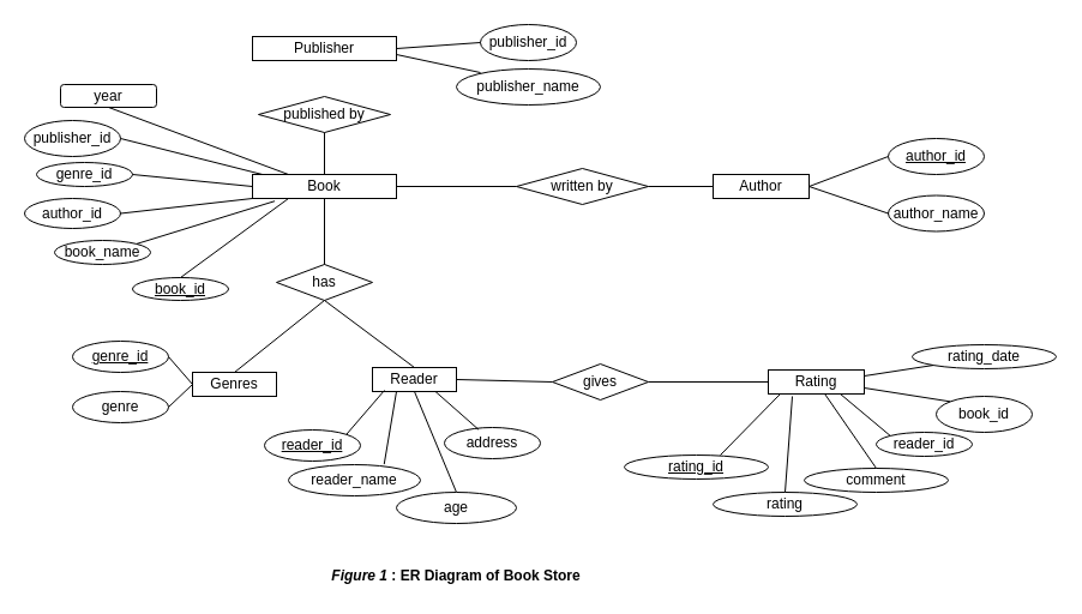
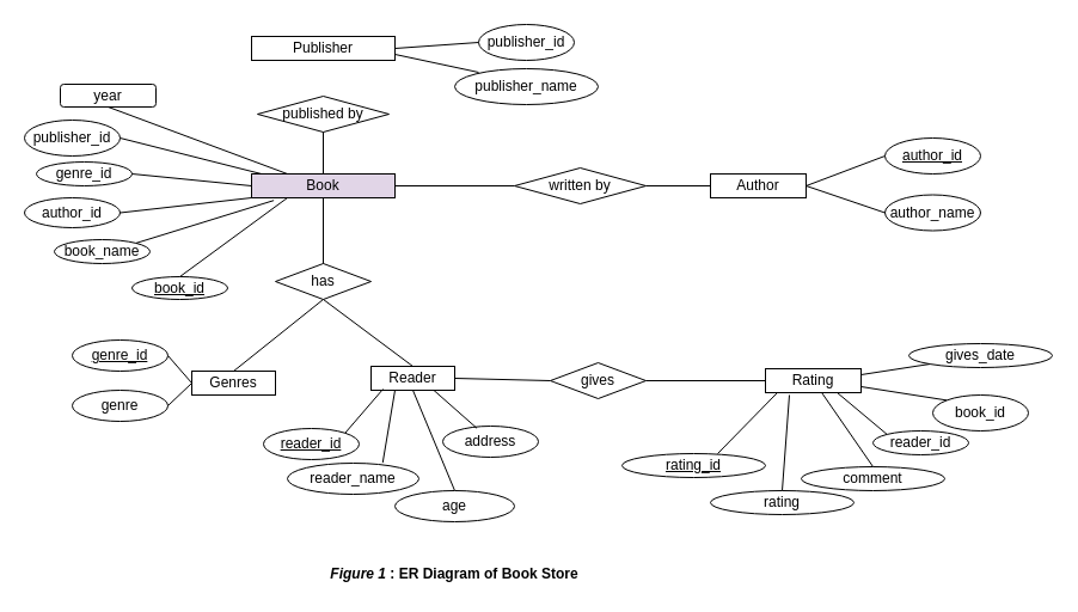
  <mxCell id="0" />
  <mxCell id="1" parent="0" />
  <mxCell id="2" value="&lt;span&gt;genre_id&lt;/span&gt;" style="ellipse;whiteSpace=wrap;html=1;" parent="1" vertex="1"><mxGeometry x="30" y="135" width="80" height="20" as="geometry" /></mxCell>
  <mxCell id="3" value="publisher_id" style="ellipse;whiteSpace=wrap;html=1;" parent="1" vertex="1"><mxGeometry x="20" y="100" width="80" height="30" as="geometry" /></mxCell>
  <mxCell id="4" value="year" style="whiteSpace=wrap;html=1;rounded=1;" parent="1" vertex="1"><mxGeometry x="50" y="70" width="80" height="19" as="geometry" /></mxCell>
  <mxCell id="5" value="" style="endArrow=none;html=1;exitX=0.115;exitY=0.07;exitDx=0;exitDy=0;exitPerimeter=0;" parent="1" source="56" edge="1"><mxGeometry width="50" height="50" relative="1" as="geometry"><mxPoint x="550" y="270" as="sourcePoint" /><mxPoint x="100" y="115" as="targetPoint" /><Array as="points" /></mxGeometry></mxCell>
  <mxCell id="6" value="" style="endArrow=none;html=1;exitX=0.25;exitY=0;exitDx=0;exitDy=0;entryX=0.5;entryY=1;entryDx=0;entryDy=0;" parent="1" source="56" edge="1" target="4"><mxGeometry width="50" height="50" relative="1" as="geometry"><mxPoint x="346" y="84" as="sourcePoint" /><mxPoint x="350" y="50" as="targetPoint" /><Array as="points" /></mxGeometry></mxCell>
  <mxCell id="7" value="" style="endArrow=none;html=1;entryX=1;entryY=0.5;entryDx=0;entryDy=0;exitX=0;exitY=0.5;exitDx=0;exitDy=0;" parent="1" source="56" target="2" edge="1"><mxGeometry width="50" height="50" relative="1" as="geometry"><mxPoint x="194" y="91" as="sourcePoint" /><mxPoint x="194" y="60" as="targetPoint" /><Array as="points" /></mxGeometry></mxCell>
  <mxCell id="8" value="" style="endArrow=none;html=1;entryX=0.5;entryY=1;entryDx=0;entryDy=0;exitX=0.5;exitY=0;exitDx=0;exitDy=0;" parent="1" source="40" target="56" edge="1"><mxGeometry width="50" height="50" relative="1" as="geometry"><mxPoint x="309" y="139" as="sourcePoint" /><mxPoint x="309" y="108" as="targetPoint" /><Array as="points" /></mxGeometry></mxCell>
  <mxCell id="9" value="" style="endArrow=none;html=1;entryX=0.5;entryY=1;entryDx=0;entryDy=0;" parent="1" edge="1" source="56"><mxGeometry width="50" height="50" relative="1" as="geometry"><mxPoint x="270" y="170" as="sourcePoint" /><mxPoint x="270" y="150" as="targetPoint" /></mxGeometry></mxCell>
  <mxCell id="10" value="written by" style="rhombus;whiteSpace=wrap;html=1;" parent="1" vertex="1"><mxGeometry x="430" y="140" width="110" height="30" as="geometry" /></mxCell>
  <mxCell id="11" value="" style="endArrow=none;html=1;entryX=0;entryY=0.5;entryDx=0;entryDy=0;exitX=1;exitY=0.5;exitDx=0;exitDy=0;" parent="1" source="56" target="10" edge="1"><mxGeometry width="50" height="50" relative="1" as="geometry"><mxPoint x="520" y="270" as="sourcePoint" /><mxPoint x="570" y="220" as="targetPoint" /></mxGeometry></mxCell>
  <mxCell id="12" value="" style="endArrow=none;html=1;exitX=1;exitY=0.5;exitDx=0;exitDy=0;entryX=0;entryY=0.5;entryDx=0;entryDy=0;" parent="1" source="10" target="48" edge="1"><mxGeometry width="50" height="50" relative="1" as="geometry"><mxPoint x="520" y="270" as="sourcePoint" /><mxPoint x="570" y="220" as="targetPoint" /></mxGeometry></mxCell>
  <mxCell id="13" value="&lt;u&gt;author_id&lt;/u&gt;" style="ellipse;whiteSpace=wrap;html=1;" parent="1" vertex="1"><mxGeometry x="740" y="115" width="80" height="30" as="geometry" /></mxCell>
  <mxCell id="14" value="author_name" style="ellipse;whiteSpace=wrap;html=1;" parent="1" vertex="1"><mxGeometry x="740" y="162.5" width="80" height="30" as="geometry" /></mxCell>
  <mxCell id="15" value="" style="endArrow=none;html=1;exitX=1;exitY=0.5;exitDx=0;exitDy=0;entryX=0;entryY=0.5;entryDx=0;entryDy=0;" parent="1" target="13" edge="1" source="48"><mxGeometry width="50" height="50" relative="1" as="geometry"><mxPoint x="530" y="80" as="sourcePoint" /><mxPoint x="690" y="76" as="targetPoint" /></mxGeometry></mxCell>
  <mxCell id="16" value="" style="endArrow=none;html=1;entryX=0;entryY=0.5;entryDx=0;entryDy=0;exitX=1;exitY=0.5;exitDx=0;exitDy=0;" parent="1" source="48" target="14" edge="1"><mxGeometry width="50" height="50" relative="1" as="geometry"><mxPoint x="630" y="90" as="sourcePoint" /><mxPoint x="690" y="109" as="targetPoint" /></mxGeometry></mxCell>
  <mxCell id="17" value="gives" style="rhombus;whiteSpace=wrap;html=1;" parent="1" vertex="1"><mxGeometry x="460" y="303" width="80" height="30" as="geometry" /></mxCell>
  <mxCell id="18" value="Rating" style="rounded=0;whiteSpace=wrap;html=1;" parent="1" vertex="1"><mxGeometry x="640" y="308" width="80" height="20" as="geometry" /></mxCell>
  <mxCell id="19" value="" style="endArrow=none;html=1;exitX=0;exitY=0.5;exitDx=0;exitDy=0;entryX=1;entryY=0.5;entryDx=0;entryDy=0;" parent="1" edge="1" target="37" source="17"><mxGeometry width="50" height="50" relative="1" as="geometry"><mxPoint x="540" y="274" as="sourcePoint" /><mxPoint x="540" y="244" as="targetPoint" /></mxGeometry></mxCell>
  <mxCell id="20" value="book_id" style="ellipse;whiteSpace=wrap;html=1;" parent="1" vertex="1"><mxGeometry x="780" y="330" width="80" height="30" as="geometry" /></mxCell>
  <mxCell id="21" value="reader_id" style="ellipse;whiteSpace=wrap;html=1;" parent="1" vertex="1"><mxGeometry x="730" y="360" width="80" height="20" as="geometry" /></mxCell>
  <mxCell id="22" value="" style="endArrow=none;html=1;entryX=0;entryY=0;entryDx=0;entryDy=0;exitX=1;exitY=0.75;exitDx=0;exitDy=0;" parent="1" source="18" target="20" edge="1"><mxGeometry width="50" height="50" relative="1" as="geometry"><mxPoint x="570" y="190" as="sourcePoint" /><mxPoint x="570" y="220" as="targetPoint" /></mxGeometry></mxCell>
  <mxCell id="23" value="" style="endArrow=none;html=1;entryX=0;entryY=0;entryDx=0;entryDy=0;exitX=0.75;exitY=1;exitDx=0;exitDy=0;" parent="1" source="18" target="21" edge="1"><mxGeometry width="50" height="50" relative="1" as="geometry"><mxPoint x="520" y="270" as="sourcePoint" /><mxPoint x="570" y="220" as="targetPoint" /></mxGeometry></mxCell>
  <mxCell id="24" value="&lt;span&gt;book_name&lt;/span&gt;" style="ellipse;whiteSpace=wrap;html=1;" parent="1" vertex="1"><mxGeometry x="45" y="200" width="80" height="20" as="geometry" /></mxCell>
  <mxCell id="25" value="comment" style="ellipse;whiteSpace=wrap;html=1;" parent="1" vertex="1"><mxGeometry x="670" y="390" width="120" height="20" as="geometry" /></mxCell>
  <mxCell id="26" value="rating" style="ellipse;whiteSpace=wrap;html=1;" parent="1" vertex="1"><mxGeometry x="594" y="410" width="120" height="20" as="geometry" /></mxCell>
  <mxCell id="27" value="&lt;u&gt;rating_id&lt;/u&gt;" style="ellipse;whiteSpace=wrap;html=1;" parent="1" vertex="1"><mxGeometry x="520" y="379" width="120" height="20" as="geometry" /></mxCell>
  <mxCell id="28" value="" style="endArrow=none;html=1;exitX=1;exitY=0;exitDx=0;exitDy=0;entryX=0.155;entryY=1.11;entryDx=0;entryDy=0;entryPerimeter=0;" parent="1" source="24" target="56" edge="1"><mxGeometry width="50" height="50" relative="1" as="geometry"><mxPoint x="520" y="270" as="sourcePoint" /><mxPoint x="220" y="101" as="targetPoint" /></mxGeometry></mxCell>
  <mxCell id="29" value="" style="endArrow=none;html=1;entryX=0.592;entryY=1.02;entryDx=0;entryDy=0;entryPerimeter=0;exitX=0.5;exitY=0;exitDx=0;exitDy=0;" parent="1" source="25" edge="1" target="18"><mxGeometry width="50" height="50" relative="1" as="geometry"><mxPoint x="600" y="336" as="sourcePoint" /><mxPoint x="570" y="270" as="targetPoint" /></mxGeometry></mxCell>
  <mxCell id="30" value="" style="endArrow=none;html=1;exitX=0.5;exitY=0;exitDx=0;exitDy=0;" parent="1" source="26" edge="1"><mxGeometry width="50" height="50" relative="1" as="geometry"><mxPoint x="520" y="270" as="sourcePoint" /><mxPoint x="660" y="330" as="targetPoint" /></mxGeometry></mxCell>
  <mxCell id="31" value="" style="endArrow=none;html=1;" parent="1" edge="1"><mxGeometry width="50" height="50" relative="1" as="geometry"><mxPoint x="650" y="328" as="sourcePoint" /><mxPoint x="600" y="379" as="targetPoint" /></mxGeometry></mxCell>
  <mxCell id="32" value="author_id" style="ellipse;whiteSpace=wrap;html=1;" parent="1" vertex="1"><mxGeometry x="20" y="165" width="80" height="25" as="geometry" /></mxCell>
  <mxCell id="33" value="&lt;span&gt;reader_name&lt;/span&gt;" style="ellipse;whiteSpace=wrap;html=1;" parent="1" vertex="1"><mxGeometry x="240" y="387" width="110" height="26" as="geometry" /></mxCell>
  <mxCell id="34" value="" style="endArrow=none;html=1;exitX=1;exitY=0.5;exitDx=0;exitDy=0;entryX=0;entryY=1;entryDx=0;entryDy=0;" parent="1" source="32" edge="1" target="56"><mxGeometry width="50" height="50" relative="1" as="geometry"><mxPoint x="520" y="280" as="sourcePoint" /><mxPoint y="182" as="targetPoint" x="160" /></mxGeometry></mxCell>
  <mxCell id="35" value="" style="endArrow=none;html=1;exitX=0.725;exitY=-0.015;exitDx=0;exitDy=0;exitPerimeter=0;" parent="1" source="33" edge="1"><mxGeometry width="50" height="50" relative="1" as="geometry"><mxPoint y="261" as="sourcePoint" x="160" /><mxPoint x="330" y="326" as="targetPoint" /></mxGeometry></mxCell>
  <mxCell id="36" value="" style="endArrow=none;html=1;exitX=0;exitY=0.5;exitDx=0;exitDy=0;entryX=1;entryY=0.5;entryDx=0;entryDy=0;" edge="1" parent="1" source="18" target="17"><mxGeometry width="50" height="50" relative="1" as="geometry"><mxPoint x="360" y="190" as="sourcePoint" /><mxPoint x="320" y="190" as="targetPoint" /></mxGeometry></mxCell>
  <mxCell id="37" value="Reader" style="rounded=0;whiteSpace=wrap;html=1;" parent="1" vertex="1"><mxGeometry x="310" y="306" width="70" height="20" as="geometry" /></mxCell>
  <mxCell id="38" value="" style="endArrow=none;html=1;exitX=0.5;exitY=0;exitDx=0;exitDy=0;" edge="1" parent="1" source="39"><mxGeometry width="50" height="50" relative="1" as="geometry"><mxPoint x="220" y="432" as="sourcePoint" /><mxPoint x="345" y="326" as="targetPoint" /><Array as="points" /></mxGeometry></mxCell>
  <mxCell id="39" value="age" style="ellipse;whiteSpace=wrap;html=1;" parent="1" vertex="1"><mxGeometry x="330" y="410" width="100" height="26" as="geometry" /></mxCell>
  <mxCell id="40" value="has" style="rhombus;whiteSpace=wrap;html=1;" parent="1" vertex="1"><mxGeometry x="230" y="220" width="80" height="30" as="geometry" /></mxCell>
  <mxCell id="41" value="" style="endArrow=none;html=1;exitX=0.5;exitY=1;exitDx=0;exitDy=0;entryX=0.5;entryY=0;entryDx=0;entryDy=0;" edge="1" parent="1" source="40" target="37"><mxGeometry width="50" height="50" relative="1" as="geometry"><mxPoint x="280" y="160" as="sourcePoint" /><mxPoint x="345" y="310" as="targetPoint" /><Array as="points" /></mxGeometry></mxCell>
  <mxCell id="42" value="address" style="ellipse;whiteSpace=wrap;html=1;" vertex="1" parent="1"><mxGeometry x="370" y="356" width="80" height="26" as="geometry" /></mxCell>
  <mxCell id="43" value="&lt;u&gt;reader_id&lt;/u&gt;" style="ellipse;whiteSpace=wrap;html=1;" vertex="1" parent="1"><mxGeometry x="220" y="358" width="80" height="26" as="geometry" /></mxCell>
  <mxCell id="44" value="" style="endArrow=none;html=1;exitX=1;exitY=0;exitDx=0;exitDy=0;" edge="1" parent="1"><mxGeometry width="50" height="50" relative="1" as="geometry"><mxPoint x="288.284" y="361.808" as="sourcePoint" /><mxPoint x="320" y="325" as="targetPoint" /><Array as="points" /></mxGeometry></mxCell>
  <mxCell id="45" value="" style="endArrow=none;html=1;exitX=0.357;exitY=0.069;exitDx=0;exitDy=0;entryX=0.75;entryY=1;entryDx=0;entryDy=0;exitPerimeter=0;" edge="1" parent="1" source="42" target="37"><mxGeometry width="50" height="50" relative="1" as="geometry"><mxPoint x="213.891" y="353.808" as="sourcePoint" /><mxPoint x="269.38" y="284.2" as="targetPoint" /></mxGeometry></mxCell>
  <mxCell id="46" value="&lt;b&gt;&lt;i&gt;Figure 1&lt;/i&gt; : ER Diagram of Book Store&lt;/b&gt;" style="text;html=1;strokeColor=none;fillColor=none;align=center;verticalAlign=middle;whiteSpace=wrap;rounded=0;" vertex="1" parent="1"><mxGeometry x="50" y="470" width="660" height="20" as="geometry" /></mxCell>
  <mxCell id="47" value="&lt;span&gt;&lt;u&gt;book_id&lt;/u&gt;&lt;/span&gt;" style="ellipse;whiteSpace=wrap;html=1;" vertex="1" parent="1"><mxGeometry x="110" y="231" width="80" height="19" as="geometry" /></mxCell>
  <mxCell id="48" value="Author" style="rounded=0;whiteSpace=wrap;html=1;" parent="1" vertex="1"><mxGeometry x="594" y="145" width="80" height="20" as="geometry" /></mxCell>
  <mxCell id="49" value="" style="endArrow=none;html=1;entryX=0.5;entryY=0;entryDx=0;entryDy=0;exitX=0.25;exitY=1;exitDx=0;exitDy=0;" edge="1" parent="1" source="56" target="47"><mxGeometry width="50" height="50" relative="1" as="geometry"><mxPoint x="320" y="80" as="sourcePoint" /><mxPoint x="355.36" y="49.392" as="targetPoint" /><Array as="points" /></mxGeometry></mxCell>
  <mxCell id="50" value="Genres" style="rounded=0;whiteSpace=wrap;html=1;" vertex="1" parent="1"><mxGeometry y="310" width="70" height="20" as="geometry" x="160" /></mxCell>
  <mxCell id="51" value="" style="endArrow=none;html=1;exitX=0.5;exitY=1;exitDx=0;exitDy=0;entryX=0.5;entryY=0;entryDx=0;entryDy=0;" edge="1" parent="1" source="40" target="50"><mxGeometry width="50" height="50" relative="1" as="geometry"><mxPoint x="280" y="190" as="sourcePoint" /><mxPoint x="355" y="253" as="targetPoint" /><Array as="points" /></mxGeometry></mxCell>
  <mxCell id="52" value="&lt;u&gt;genre_id&lt;/u&gt;" style="ellipse;whiteSpace=wrap;html=1;" vertex="1" parent="1"><mxGeometry x="60" y="284" width="80" height="26" as="geometry" /></mxCell>
  <mxCell id="53" value="genre" style="ellipse;whiteSpace=wrap;html=1;" vertex="1" parent="1"><mxGeometry x="60" y="326" width="80" height="26" as="geometry" /></mxCell>
  <mxCell id="54" value="" style="endArrow=none;html=1;exitX=1;exitY=0.5;exitDx=0;exitDy=0;entryX=0;entryY=0.5;entryDx=0;entryDy=0;" edge="1" parent="1" source="52" target="50"><mxGeometry width="50" height="50" relative="1" as="geometry"><mxPoint x="258.284" y="306.808" as="sourcePoint" /><mxPoint x="330" y="273" as="targetPoint" /><Array as="points" /></mxGeometry></mxCell>
  <mxCell id="55" value="" style="endArrow=none;html=1;exitX=1;exitY=0.5;exitDx=0;exitDy=0;entryX=0;entryY=0.5;entryDx=0;entryDy=0;" edge="1" parent="1" source="53" target="50"><mxGeometry width="50" height="50" relative="1" as="geometry"><mxPoint x="140" y="235" as="sourcePoint" /><mxPoint x="190" y="250" as="targetPoint" /><Array as="points" /></mxGeometry></mxCell>
- <mxCell id="56" value="Book" style="rounded=0;whiteSpace=wrap;html=1;" parent="1" vertex="1"><mxGeometry x="210" y="145" width="120" height="20" as="geometry" /></mxCell>
+ <mxCell id="56" value="Book" style="rounded=0;whiteSpace=wrap;html=1;fillColor=#e1d5e7;" parent="1" vertex="1"><mxGeometry x="210" y="145" width="120" height="20" as="geometry" /></mxCell>
  <mxCell id="57" value="" style="endArrow=none;html=1;entryX=0.5;entryY=1;entryDx=0;entryDy=0;" edge="1" parent="1" source="40" target="56"><mxGeometry width="50" height="50" relative="1" as="geometry"><mxPoint x="270" y="220" as="sourcePoint" /><mxPoint x="270" y="150" as="targetPoint" /></mxGeometry></mxCell>
  <mxCell id="58" value="published by" style="rhombus;whiteSpace=wrap;html=1;" vertex="1" parent="1"><mxGeometry x="215" y="80" width="110" height="30" as="geometry" /></mxCell>
  <mxCell id="59" value="" style="endArrow=none;html=1;entryX=0.5;entryY=1;entryDx=0;entryDy=0;exitX=0.5;exitY=0;exitDx=0;exitDy=0;" edge="1" parent="1" source="56" target="58"><mxGeometry width="50" height="50" relative="1" as="geometry"><mxPoint x="340" y="150" as="sourcePoint" /><mxPoint x="440" y="150" as="targetPoint" /></mxGeometry></mxCell>
  <mxCell id="60" value="Publisher" style="rounded=0;whiteSpace=wrap;html=1;" vertex="1" parent="1"><mxGeometry x="210" y="30" width="120" height="20" as="geometry" /></mxCell>
  <mxCell id="61" value="publisher_id" style="ellipse;whiteSpace=wrap;html=1;" vertex="1" parent="1"><mxGeometry x="400" y="20" width="80" height="30" as="geometry" /></mxCell>
  <mxCell id="62" value="publisher_name" style="ellipse;whiteSpace=wrap;html=1;" vertex="1" parent="1"><mxGeometry x="380" y="57" width="120" height="30" as="geometry" /></mxCell>
  <mxCell id="63" value="" style="endArrow=none;html=1;exitX=1;exitY=0.5;exitDx=0;exitDy=0;entryX=0;entryY=0.5;entryDx=0;entryDy=0;" edge="1" parent="1" target="61"><mxGeometry width="50" height="50" relative="1" as="geometry"><mxPoint x="330" y="40" as="sourcePoint" /><mxPoint x="396" y="15" as="targetPoint" /></mxGeometry></mxCell>
  <mxCell id="64" value="" style="endArrow=none;html=1;exitX=1;exitY=0.75;exitDx=0;exitDy=0;" edge="1" parent="1" source="60"><mxGeometry width="50" height="50" relative="1" as="geometry"><mxPoint x="694" y="175" as="sourcePoint" /><mxPoint x="400" y="60" as="targetPoint" /></mxGeometry></mxCell>
- <mxCell id="65" value="rating_date" style="ellipse;whiteSpace=wrap;html=1;" vertex="1" parent="1"><mxGeometry x="760" y="287" width="120" height="20" as="geometry" /></mxCell>
+ <mxCell id="65" value="gives_date" style="ellipse;whiteSpace=wrap;html=1;" vertex="1" parent="1"><mxGeometry x="760" y="287" width="120" height="20" as="geometry" /></mxCell>
  <mxCell id="66" value="" style="endArrow=none;html=1;entryX=0;entryY=1;entryDx=0;entryDy=0;exitX=1;exitY=0.25;exitDx=0;exitDy=0;" edge="1" parent="1" source="18" target="65"><mxGeometry width="50" height="50" relative="1" as="geometry"><mxPoint x="730" y="333" as="sourcePoint" /><mxPoint x="801.716" y="344.393" as="targetPoint" /></mxGeometry></mxCell>
